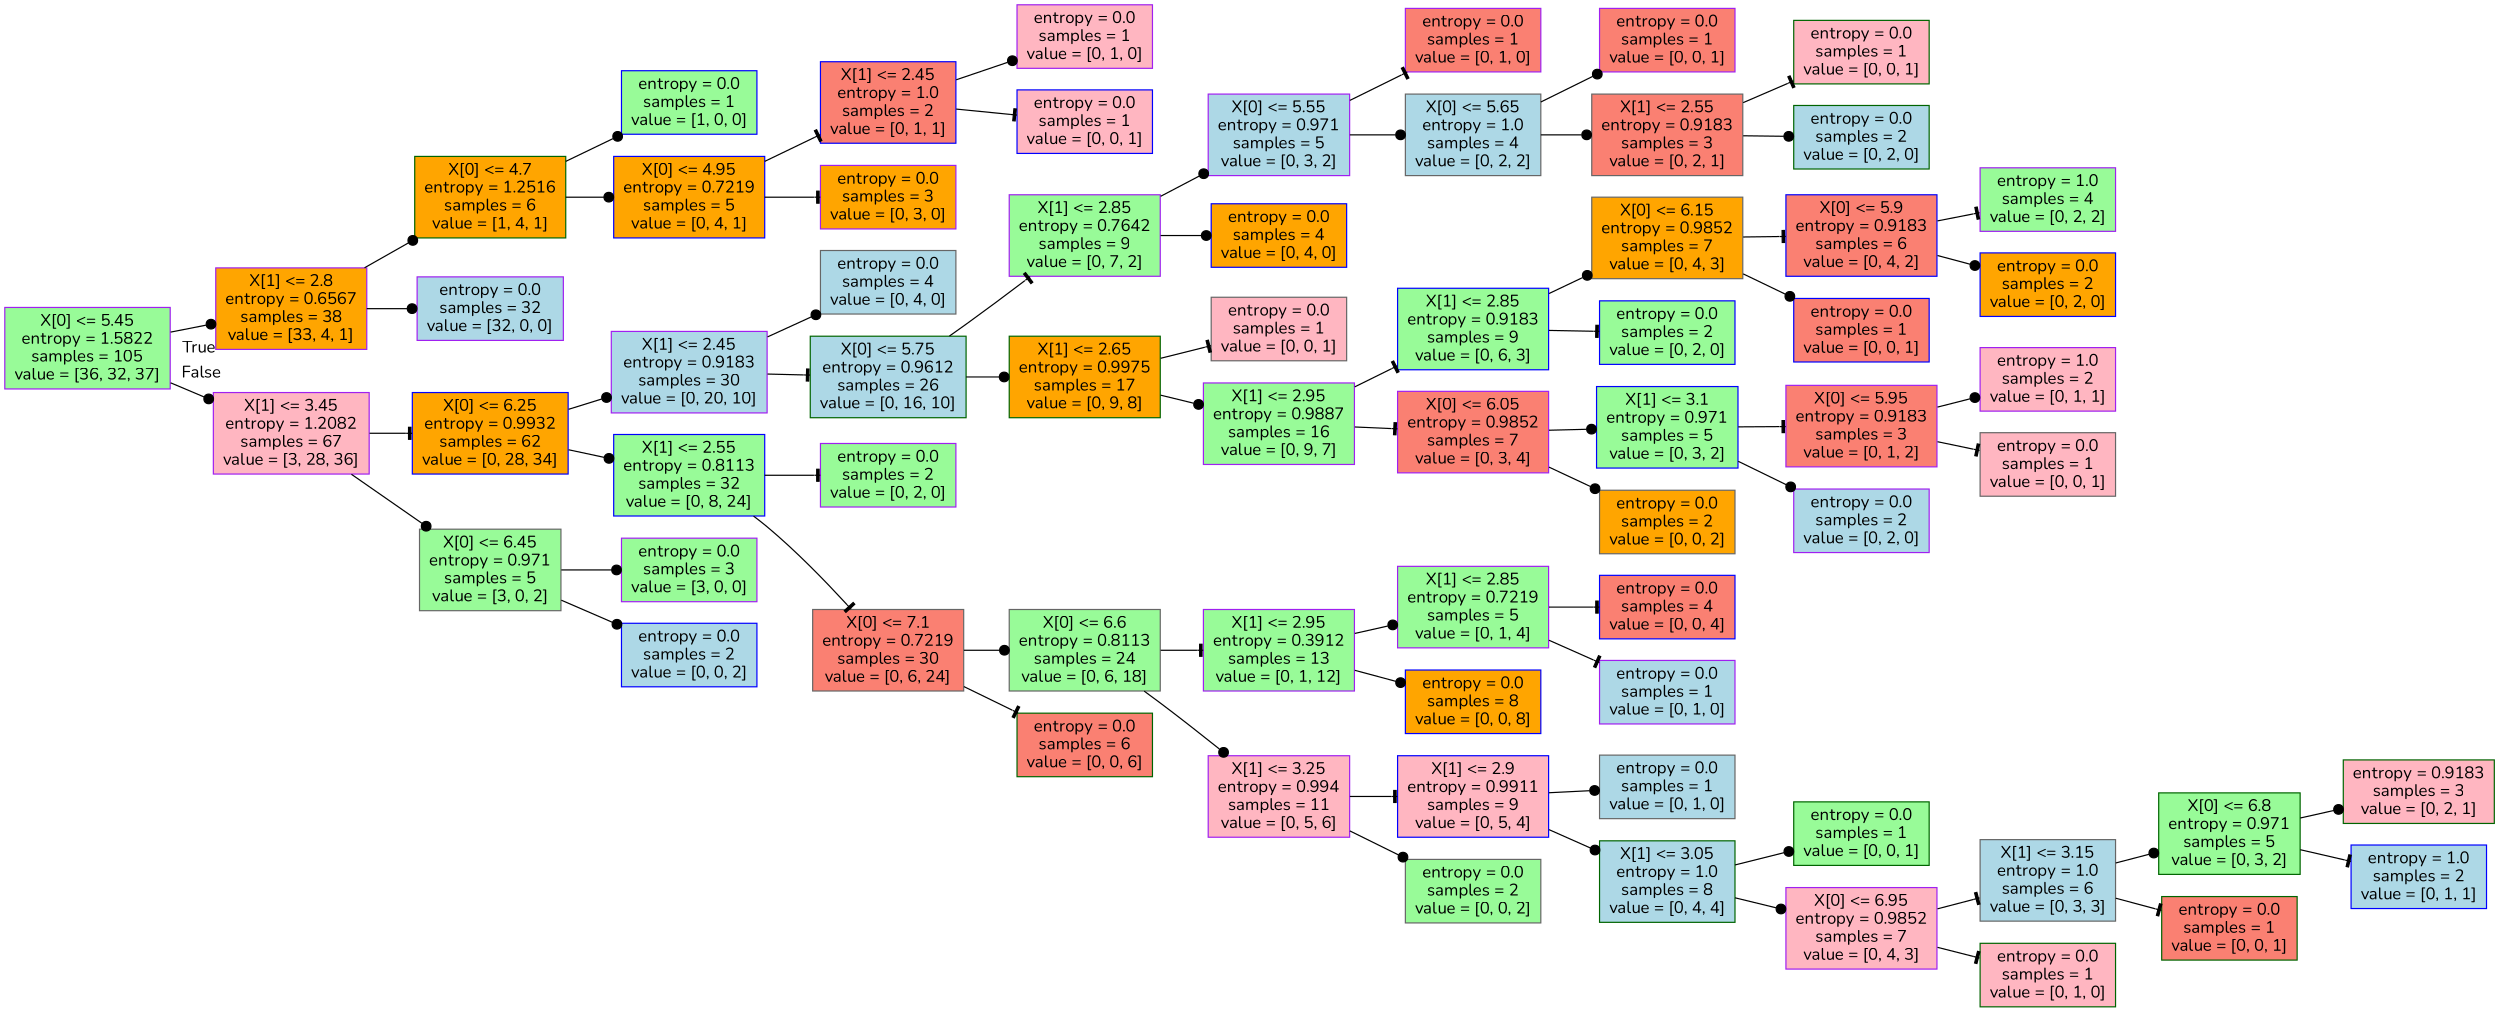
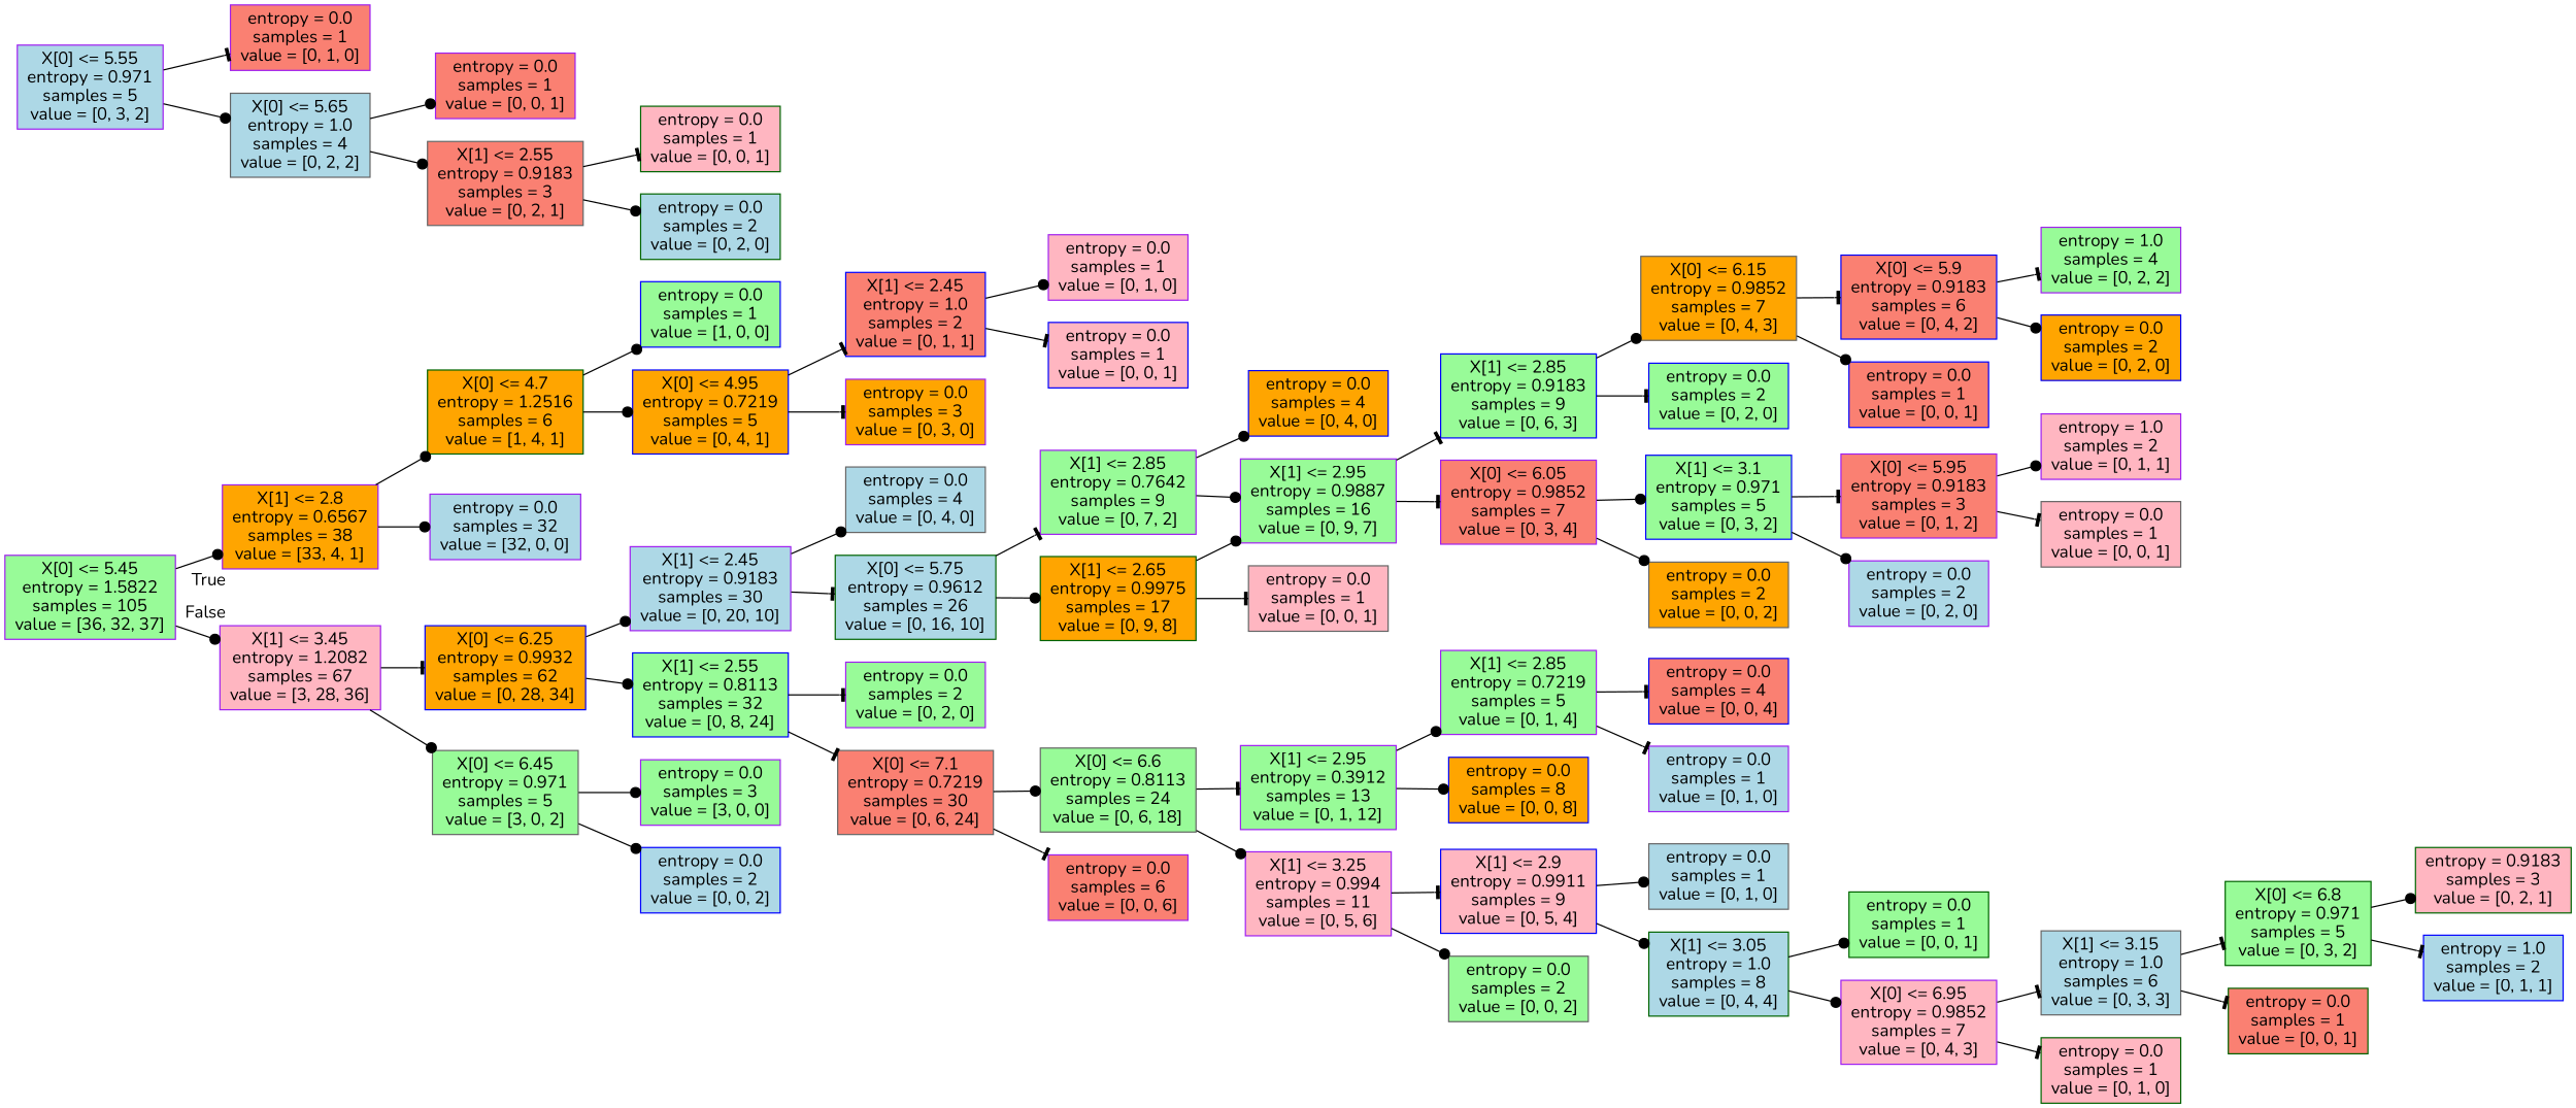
  digraph {
    fontname=Nunito
    rankdir=LR
    node [color=purple fillcolor=palegreen fontname=Nunito shape=box style=filled]
    edge [arrowhead=dot fontname=Nunito]
    n1 [label="X[0] <= 5.45\nentropy = 1.5822\nsamples = 105\nvalue = [36, 32, 37]"]
    n2 [fillcolor=orange label="X[1] <= 2.8\nentropy = 0.6567\nsamples = 38\nvalue = [33, 4, 1]"]
    n3 [fillcolor=lightpink label="X[1] <= 3.45\nentropy = 1.2082\nsamples = 67\nvalue = [3, 28, 36]"]
    n4 [color=darkgreen fillcolor=orange label="X[0] <= 4.7\nentropy = 1.2516\nsamples = 6\nvalue = [1, 4, 1]"]
    n5 [fillcolor=lightblue label="entropy = 0.0\nsamples = 32\nvalue = [32, 0, 0]"]
    n6 [color=blue fillcolor=orange label="X[0] <= 6.25\nentropy = 0.9932\nsamples = 62\nvalue = [0, 28, 34]"]
    n7 [color=gray40 label="X[0] <= 6.45\nentropy = 0.971\nsamples = 5\nvalue = [3, 0, 2]"]
    n8 [color=blue label="entropy = 0.0\nsamples = 1\nvalue = [1, 0, 0]"]
    n9 [color=blue fillcolor=orange label="X[0] <= 4.95\nentropy = 0.7219\nsamples = 5\nvalue = [0, 4, 1]"]
    n10 [color=blue fillcolor=salmon label="X[1] <= 2.45\nentropy = 1.0\nsamples = 2\nvalue = [0, 1, 1]"]
    n11 [fillcolor=orange label="entropy = 0.0\nsamples = 3\nvalue = [0, 3, 0]"]
    n12 [fillcolor=lightpink label="entropy = 0.0\nsamples = 1\nvalue = [0, 1, 0]"]
    n13 [color=blue fillcolor=lightpink label="entropy = 0.0\nsamples = 1\nvalue = [0, 0, 1]"]
    n14 [fillcolor=lightblue label="X[1] <= 2.45\nentropy = 0.9183\nsamples = 30\nvalue = [0, 20, 10]"]
    n15 [color=blue label="X[1] <= 2.55\nentropy = 0.8113\nsamples = 32\nvalue = [0, 8, 24]"]
    n16 [label="entropy = 0.0\nsamples = 3\nvalue = [3, 0, 0]"]
    n17 [color=blue fillcolor=lightblue label="entropy = 0.0\nsamples = 2\nvalue = [0, 0, 2]"]
    n18 [color=gray40 fillcolor=lightblue label="entropy = 0.0\nsamples = 4\nvalue = [0, 4, 0]"]
    n19 [color=darkgreen fillcolor=lightblue label="X[0] <= 5.75\nentropy = 0.9612\nsamples = 26\nvalue = [0, 16, 10]"]
    n20 [label="entropy = 0.0\nsamples = 2\nvalue = [0, 2, 0]"]
    n21 [color=gray40 fillcolor=salmon label="X[0] <= 7.1\nentropy = 0.7219\nsamples = 30\nvalue = [0, 6, 24]"]
    n22 [label="X[1] <= 2.85\nentropy = 0.7642\nsamples = 9\nvalue = [0, 7, 2]"]
    n23 [color=darkgreen fillcolor=orange label="X[1] <= 2.65\nentropy = 0.9975\nsamples = 17\nvalue = [0, 9, 8]"]
    n24 [fillcolor=lightblue label="X[0] <= 5.55\nentropy = 0.971\nsamples = 5\nvalue = [0, 3, 2]"]
    n25 [color=blue fillcolor=orange label="entropy = 0.0\nsamples = 4\nvalue = [0, 4, 0]"]
    n26 [color=gray40 fillcolor=lightpink label="entropy = 0.0\nsamples = 1\nvalue = [0, 0, 1]"]
    n27 [label="X[1] <= 2.95\nentropy = 0.9887\nsamples = 16\nvalue = [0, 9, 7]"]
    n28 [fillcolor=salmon label="entropy = 0.0\nsamples = 1\nvalue = [0, 1, 0]"]
    n29 [color=gray40 fillcolor=lightblue label="X[0] <= 5.65\nentropy = 1.0\nsamples = 4\nvalue = [0, 2, 2]"]
    n30 [fillcolor=salmon label="entropy = 0.0\nsamples = 1\nvalue = [0, 0, 1]"]
    n31 [color=gray40 fillcolor=salmon label="X[1] <= 2.55\nentropy = 0.9183\nsamples = 3\nvalue = [0, 2, 1]"]
    n32 [color=darkgreen fillcolor=lightpink label="entropy = 0.0\nsamples = 1\nvalue = [0, 0, 1]"]
    n33 [color=darkgreen fillcolor=lightblue label="entropy = 0.0\nsamples = 2\nvalue = [0, 2, 0]"]
    n34 [color=blue label="X[1] <= 2.85\nentropy = 0.9183\nsamples = 9\nvalue = [0, 6, 3]"]
    n35 [fillcolor=salmon label="X[0] <= 6.05\nentropy = 0.9852\nsamples = 7\nvalue = [0, 3, 4]"]
    n36 [color=gray40 fillcolor=orange label="X[0] <= 6.15\nentropy = 0.9852\nsamples = 7\nvalue = [0, 4, 3]"]
    n37 [color=blue label="entropy = 0.0\nsamples = 2\nvalue = [0, 2, 0]"]
    n38 [color=blue label="X[1] <= 3.1\nentropy = 0.971\nsamples = 5\nvalue = [0, 3, 2]"]
    n39 [color=gray40 fillcolor=orange label="entropy = 0.0\nsamples = 2\nvalue = [0, 0, 2]"]
    n40 [color=blue fillcolor=salmon label="X[0] <= 5.9\nentropy = 0.9183\nsamples = 6\nvalue = [0, 4, 2]"]
    n41 [color=blue fillcolor=salmon label="entropy = 0.0\nsamples = 1\nvalue = [0, 0, 1]"]
    n42 [label="entropy = 1.0\nsamples = 4\nvalue = [0, 2, 2]"]
    n43 [color=blue fillcolor=orange label="entropy = 0.0\nsamples = 2\nvalue = [0, 2, 0]"]
    n44 [fillcolor=salmon label="X[0] <= 5.95\nentropy = 0.9183\nsamples = 3\nvalue = [0, 1, 2]"]
    n45 [fillcolor=lightblue label="entropy = 0.0\nsamples = 2\nvalue = [0, 2, 0]"]
    n46 [fillcolor=lightpink label="entropy = 1.0\nsamples = 2\nvalue = [0, 1, 1]"]
    n47 [color=gray40 fillcolor=lightpink label="entropy = 0.0\nsamples = 1\nvalue = [0, 0, 1]"]
    n48 [color=gray40 label="X[0] <= 6.6\nentropy = 0.8113\nsamples = 24\nvalue = [0, 6, 18]"]
-   n49 [color=darkgreen fillcolor=salmon label="entropy = 0.0\nsamples = 6\nvalue = [0, 0, 6]"]
+   n49 [fillcolor=salmon label="entropy = 0.0\nsamples = 6\nvalue = [0, 0, 6]"]
    n50 [label="X[1] <= 2.95\nentropy = 0.3912\nsamples = 13\nvalue = [0, 1, 12]"]
    n51 [fillcolor=lightpink label="X[1] <= 3.25\nentropy = 0.994\nsamples = 11\nvalue = [0, 5, 6]"]
    n52 [label="X[1] <= 2.85\nentropy = 0.7219\nsamples = 5\nvalue = [0, 1, 4]"]
    n53 [color=blue fillcolor=orange label="entropy = 0.0\nsamples = 8\nvalue = [0, 0, 8]"]
    n54 [color=blue fillcolor=lightpink label="X[1] <= 2.9\nentropy = 0.9911\nsamples = 9\nvalue = [0, 5, 4]"]
    n55 [color=gray40 label="entropy = 0.0\nsamples = 2\nvalue = [0, 0, 2]"]
    n56 [color=blue fillcolor=salmon label="entropy = 0.0\nsamples = 4\nvalue = [0, 0, 4]"]
    n57 [fillcolor=lightblue label="entropy = 0.0\nsamples = 1\nvalue = [0, 1, 0]"]
    n58 [color=gray40 fillcolor=lightblue label="entropy = 0.0\nsamples = 1\nvalue = [0, 1, 0]"]
    n59 [color=darkgreen fillcolor=lightblue label="X[1] <= 3.05\nentropy = 1.0\nsamples = 8\nvalue = [0, 4, 4]"]
    n60 [color=darkgreen label="entropy = 0.0\nsamples = 1\nvalue = [0, 0, 1]"]
    n61 [fillcolor=lightpink label="X[0] <= 6.95\nentropy = 0.9852\nsamples = 7\nvalue = [0, 4, 3]"]
    n62 [color=gray40 fillcolor=lightblue label="X[1] <= 3.15\nentropy = 1.0\nsamples = 6\nvalue = [0, 3, 3]"]
    n63 [color=darkgreen fillcolor=lightpink label="entropy = 0.0\nsamples = 1\nvalue = [0, 1, 0]"]
    n64 [color=darkgreen label="X[0] <= 6.8\nentropy = 0.971\nsamples = 5\nvalue = [0, 3, 2]"]
    n65 [color=darkgreen fillcolor=salmon label="entropy = 0.0\nsamples = 1\nvalue = [0, 0, 1]"]
    n66 [color=darkgreen fillcolor=lightpink label="entropy = 0.9183\nsamples = 3\nvalue = [0, 2, 1]"]
    n67 [color=blue fillcolor=lightblue label="entropy = 1.0\nsamples = 2\nvalue = [0, 1, 1]"]
    n1 -> n2 [headlabel=True labelangle=45 labeldistance=2.5]
    n1 -> n3 [headlabel=False labelangle=-45 labeldistance=2.5]
    n2 -> n4
    n2 -> n5
    n3 -> n6 [arrowhead=tee]
    n3 -> n7
    n4 -> n8
    n4 -> n9
    n6 -> n14
    n6 -> n15
    n7 -> n16
    n7 -> n17
    n9 -> n10 [arrowhead=tee]
    n9 -> n11 [arrowhead=tee]
    n10 -> n12
    n10 -> n13 [arrowhead=tee]
    n14 -> n18
    n14 -> n19 [arrowhead=tee]
    n15 -> n20 [arrowhead=tee]
    n15 -> n21 [arrowhead=tee]
    n19 -> n22 [arrowhead=tee]
    n19 -> n23
    n21 -> n48
    n21 -> n49 [arrowhead=tee]
-   n22 -> n24
+   n22 -> n27
    n22 -> n25
    n23 -> n26 [arrowhead=tee]
    n23 -> n27
    n24 -> n28 [arrowhead=tee]
    n24 -> n29
    n27 -> n34 [arrowhead=tee]
    n27 -> n35 [arrowhead=tee]
    n29 -> n30
    n29 -> n31
    n31 -> n32 [arrowhead=tee]
    n31 -> n33
    n34 -> n36
    n34 -> n37 [arrowhead=tee]
    n35 -> n38
    n35 -> n39
    n36 -> n40 [arrowhead=tee]
    n36 -> n41
    n38 -> n44 [arrowhead=tee]
    n38 -> n45
    n40 -> n42 [arrowhead=tee]
    n40 -> n43
    n44 -> n46
    n44 -> n47 [arrowhead=tee]
    n48 -> n50 [arrowhead=tee]
    n48 -> n51
    n50 -> n52
    n50 -> n53
    n51 -> n54 [arrowhead=tee]
    n51 -> n55
    n52 -> n56 [arrowhead=tee]
    n52 -> n57 [arrowhead=tee]
    n54 -> n58
    n54 -> n59
    n59 -> n60
    n59 -> n61
    n61 -> n62 [arrowhead=tee]
    n61 -> n63 [arrowhead=tee]
-   n62 -> n64
+   n62 -> n64 [arrowhead=tee]
    n62 -> n65 [arrowhead=tee]
    n64 -> n66
    n64 -> n67 [arrowhead=tee]
  }
